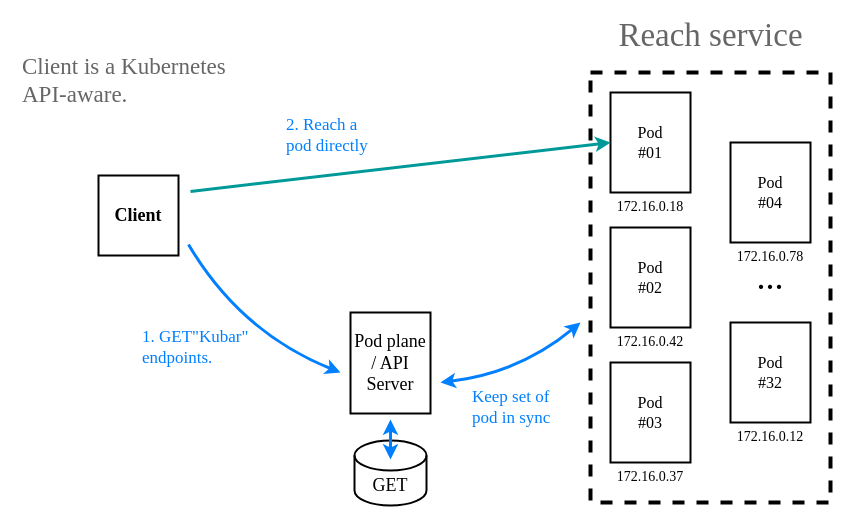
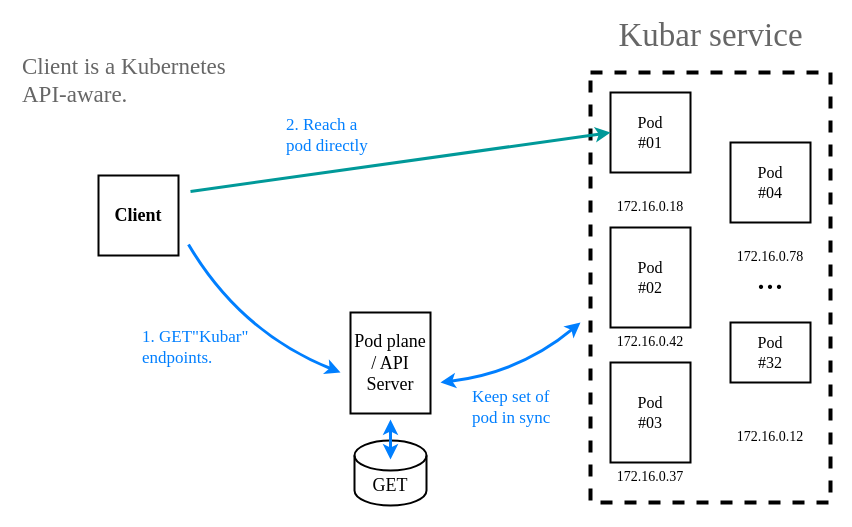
  <mxCell id="0" />
  <mxCell id="1" parent="0" />
  <mxCell id="2" value="" style="rounded=0;whiteSpace=wrap;html=1;strokeWidth=4;dashed=1;fontFamily=Comic Sans MS;" parent="1" vertex="1"><mxGeometry x="590" y="72" width="240" height="430" as="geometry" /></mxCell>
  <mxCell id="3" value="&lt;font style=&quot;font-size: 18px;&quot;&gt;Client&lt;/font&gt;" style="rounded=0;whiteSpace=wrap;html=1;strokeColor=default;strokeWidth=2;fontFamily=Comic Sans MS;fontStyle=1" parent="1" vertex="1"><mxGeometry x="98" y="175" width="80" height="80" as="geometry" /></mxCell>
  <mxCell id="4" value="&lt;span style=&quot;font-size: 18px;&quot;&gt;GET&lt;/span&gt;" style="shape=cylinder3;whiteSpace=wrap;html=1;boundedLbl=1;backgroundOutline=1;size=15;strokeWidth=2;fontFamily=Comic Sans MS;" parent="1" vertex="1"><mxGeometry x="354" y="440" width="72" height="65" as="geometry" /></mxCell>
- <mxCell id="5" value="&lt;font style=&quot;font-size: 16px;&quot;&gt;&lt;font style=&quot;font-size: 16px;&quot;&gt;Pod&lt;br style=&quot;font-size: 16px;&quot;&gt;#01&lt;/font&gt;&lt;br style=&quot;font-size: 16px;&quot;&gt;&lt;/font&gt;" style="rounded=0;whiteSpace=wrap;html=1;strokeColor=default;strokeWidth=2;fontFamily=Comic Sans MS;fontSize=16;" parent="1" vertex="1"><mxGeometry x="610" y="92" width="80" height="100" as="geometry" /></mxCell>
+ <mxCell id="5" value="&lt;font style=&quot;font-size: 16px;&quot;&gt;&lt;font style=&quot;font-size: 16px;&quot;&gt;Pod&lt;br style=&quot;font-size: 16px;&quot;&gt;#01&lt;/font&gt;&lt;br style=&quot;font-size: 16px;&quot;&gt;&lt;/font&gt;" style="rounded=0;whiteSpace=wrap;html=1;strokeColor=default;strokeWidth=2;fontFamily=Comic Sans MS;fontSize=16;" parent="1" vertex="1"><mxGeometry x="610" y="92" width="80" height="80" as="geometry" /></mxCell>
  <mxCell id="6" value="&lt;font style=&quot;font-size: 16px;&quot;&gt;&lt;font style=&quot;font-size: 16px;&quot;&gt;Pod&lt;br style=&quot;font-size: 16px;&quot;&gt;#02&lt;/font&gt;&lt;br style=&quot;font-size: 16px;&quot;&gt;&lt;/font&gt;" style="rounded=0;whiteSpace=wrap;html=1;strokeColor=default;strokeWidth=2;fontFamily=Comic Sans MS;fontSize=16;" parent="1" vertex="1"><mxGeometry x="610" y="227" width="80" height="100" as="geometry" /></mxCell>
  <mxCell id="7" value="&lt;font style=&quot;font-size: 14px;&quot;&gt;172.16.0.18&lt;/font&gt;" style="text;html=1;strokeColor=none;fillColor=none;align=center;verticalAlign=middle;whiteSpace=wrap;rounded=0;fontFamily=Comic Sans MS;" parent="1" vertex="1"><mxGeometry x="600" y="192" width="100" height="30" as="geometry" /></mxCell>
  <mxCell id="8" value="&lt;font style=&quot;font-size: 14px;&quot;&gt;172.16.0.42&lt;/font&gt;" style="text;html=1;strokeColor=none;fillColor=none;align=center;verticalAlign=middle;whiteSpace=wrap;rounded=0;fontFamily=Comic Sans MS;" parent="1" vertex="1"><mxGeometry x="600" y="327" width="100" height="30" as="geometry" /></mxCell>
  <mxCell id="9" value="&lt;font style=&quot;font-size: 16px;&quot;&gt;&lt;font style=&quot;font-size: 16px;&quot;&gt;Pod&lt;br style=&quot;font-size: 16px;&quot;&gt;#03&lt;/font&gt;&lt;br style=&quot;font-size: 16px;&quot;&gt;&lt;/font&gt;" style="rounded=0;whiteSpace=wrap;html=1;strokeColor=default;strokeWidth=2;fontFamily=Comic Sans MS;fontSize=16;" parent="1" vertex="1"><mxGeometry x="610" y="362" width="80" height="100" as="geometry" /></mxCell>
  <mxCell id="10" value="&lt;font style=&quot;font-size: 14px;&quot;&gt;172.16.0.37&lt;/font&gt;" style="text;html=1;strokeColor=none;fillColor=none;align=center;verticalAlign=middle;whiteSpace=wrap;rounded=0;fontFamily=Comic Sans MS;" parent="1" vertex="1"><mxGeometry x="600" y="462" width="100" height="30" as="geometry" /></mxCell>
- <mxCell id="11" value="&lt;font style=&quot;font-size: 16px;&quot;&gt;&lt;font style=&quot;font-size: 16px;&quot;&gt;Pod&lt;br style=&quot;font-size: 16px;&quot;&gt;#04&lt;/font&gt;&lt;br style=&quot;font-size: 16px;&quot;&gt;&lt;/font&gt;" style="rounded=0;whiteSpace=wrap;html=1;strokeColor=default;strokeWidth=2;fontFamily=Comic Sans MS;fontSize=16;" parent="1" vertex="1"><mxGeometry x="730" y="142" width="80" height="100" as="geometry" /></mxCell>
+ <mxCell id="11" value="&lt;font style=&quot;font-size: 16px;&quot;&gt;&lt;font style=&quot;font-size: 16px;&quot;&gt;Pod&lt;br style=&quot;font-size: 16px;&quot;&gt;#04&lt;/font&gt;&lt;br style=&quot;font-size: 16px;&quot;&gt;&lt;/font&gt;" style="rounded=0;whiteSpace=wrap;html=1;strokeColor=default;strokeWidth=2;fontFamily=Comic Sans MS;fontSize=16;" parent="1" vertex="1"><mxGeometry x="730" y="142" width="80" height="80" as="geometry" /></mxCell>
  <mxCell id="12" value="&lt;font style=&quot;font-size: 14px;&quot;&gt;172.16.0.78&lt;/font&gt;" style="text;html=1;strokeColor=none;fillColor=none;align=center;verticalAlign=middle;whiteSpace=wrap;rounded=0;fontFamily=Comic Sans MS;" parent="1" vertex="1"><mxGeometry x="720" y="242" width="100" height="30" as="geometry" /></mxCell>
- <mxCell id="13" value="&lt;font style=&quot;font-size: 16px;&quot;&gt;&lt;font style=&quot;font-size: 16px;&quot;&gt;Pod&lt;br style=&quot;font-size: 16px;&quot;&gt;#32&lt;/font&gt;&lt;br style=&quot;font-size: 16px;&quot;&gt;&lt;/font&gt;" style="rounded=0;whiteSpace=wrap;html=1;strokeColor=default;strokeWidth=2;fontFamily=Comic Sans MS;fontSize=16;" parent="1" vertex="1"><mxGeometry x="730" y="322" width="80" height="100" as="geometry" /></mxCell>
+ <mxCell id="13" value="&lt;font style=&quot;font-size: 16px;&quot;&gt;&lt;font style=&quot;font-size: 16px;&quot;&gt;Pod&lt;br style=&quot;font-size: 16px;&quot;&gt;#32&lt;/font&gt;&lt;br style=&quot;font-size: 16px;&quot;&gt;&lt;/font&gt;" style="rounded=0;whiteSpace=wrap;html=1;strokeColor=default;strokeWidth=2;fontFamily=Comic Sans MS;fontSize=16;" parent="1" vertex="1"><mxGeometry x="730" y="322" width="80" height="60" as="geometry" /></mxCell>
  <mxCell id="14" value="&lt;font style=&quot;font-size: 14px;&quot;&gt;172.16.0.12&lt;/font&gt;" style="text;html=1;strokeColor=none;fillColor=none;align=center;verticalAlign=middle;whiteSpace=wrap;rounded=0;fontFamily=Comic Sans MS;" parent="1" vertex="1"><mxGeometry x="720" y="422" width="100" height="30" as="geometry" /></mxCell>
  <mxCell id="15" value="&lt;font style=&quot;font-size: 36px;&quot;&gt;...&lt;/font&gt;" style="text;html=1;strokeColor=none;fillColor=none;align=center;verticalAlign=middle;whiteSpace=wrap;rounded=0;fontFamily=Comic Sans MS;horizontal=1;" parent="1" vertex="1"><mxGeometry x="720" y="269" width="100" height="16" as="geometry" /></mxCell>
  <mxCell id="16" value="" style="curved=1;endArrow=classic;html=1;rounded=0;strokeWidth=3;strokeColor=#007FFF;fontFamily=Comic Sans MS;fontColor=#007FFF;" parent="1" edge="1"><mxGeometry width="50" height="50" relative="1" as="geometry"><mxPoint x="188" y="244" as="sourcePoint" /><mxPoint x="340" y="372" as="targetPoint" /><Array as="points"><mxPoint x="240" y="332" /></Array></mxGeometry></mxCell>
  <mxCell id="17" value="&lt;font color=&quot;#007fff&quot; style=&quot;font-size: 17px;&quot;&gt;1. GET&quot;Kubar&quot; endpoints.&lt;/font&gt;" style="text;html=1;strokeColor=none;fillColor=none;align=left;verticalAlign=middle;whiteSpace=wrap;rounded=0;fontFamily=Comic Sans MS;fontSize=17;" parent="1" vertex="1"><mxGeometry x="140" y="332" width="130" height="30" as="geometry" /></mxCell>
  <mxCell id="18" value="" style="endArrow=classic;html=1;rounded=0;strokeColor=#009999;strokeWidth=3;fontFamily=Comic Sans MS;entryX=0;entryY=0.5;entryDx=0;entryDy=0;" parent="1" target="5" edge="1"><mxGeometry width="50" height="50" relative="1" as="geometry"><mxPoint x="190" y="191" as="sourcePoint" /><mxPoint x="600" y="132" as="targetPoint" /></mxGeometry></mxCell>
  <mxCell id="19" value="&lt;font color=&quot;#007fff&quot; style=&quot;font-size: 17px;&quot;&gt;2. Reach a &lt;br&gt;pod directly&lt;/font&gt;" style="text;html=1;strokeColor=none;fillColor=none;align=left;verticalAlign=middle;whiteSpace=wrap;rounded=0;fontFamily=Comic Sans MS;fontSize=17;" parent="1" vertex="1"><mxGeometry x="284" y="120" width="155" height="30" as="geometry" /></mxCell>
- <mxCell id="20" value="&lt;font style=&quot;font-size: 33px;&quot;&gt;Reach service&lt;/font&gt;" style="text;html=1;strokeColor=none;fillColor=none;align=center;verticalAlign=middle;whiteSpace=wrap;rounded=0;fontStyle=0;fontSize=33;fontColor=#666666;fontFamily=Comic Sans MS;" parent="1" vertex="1"><mxGeometry x="591.5" y="20" width="237" height="30" as="geometry" /></mxCell>
+ <mxCell id="20" value="&lt;font style=&quot;font-size: 33px;&quot;&gt;Kubar service&lt;/font&gt;" style="text;html=1;strokeColor=none;fillColor=none;align=center;verticalAlign=middle;whiteSpace=wrap;rounded=0;fontStyle=0;fontSize=33;fontColor=#666666;fontFamily=Comic Sans MS;" parent="1" vertex="1"><mxGeometry x="591.5" y="20" width="237" height="30" as="geometry" /></mxCell>
  <mxCell id="21" value="&lt;font style=&quot;font-size: 18px;&quot;&gt;Pod plane / API Server&lt;/font&gt;" style="rounded=0;whiteSpace=wrap;html=1;strokeColor=default;strokeWidth=2;fontFamily=Comic Sans MS;fontStyle=0" parent="1" vertex="1"><mxGeometry x="350" y="312" width="80" height="101" as="geometry" /></mxCell>
  <mxCell id="22" value="" style="curved=1;endArrow=classic;html=1;rounded=0;strokeWidth=3;strokeColor=#007FFF;fontFamily=Comic Sans MS;startArrow=classic;startFill=1;" parent="1" edge="1"><mxGeometry width="50" height="50" relative="1" as="geometry"><mxPoint x="440" y="382" as="sourcePoint" /><mxPoint x="580" y="322" as="targetPoint" /><Array as="points"><mxPoint x="520" y="372" /></Array></mxGeometry></mxCell>
  <mxCell id="23" value="" style="endArrow=classic;html=1;rounded=0;strokeWidth=3;strokeColor=#007FFF;fontFamily=Comic Sans MS;startArrow=classic;startFill=1;" parent="1" edge="1"><mxGeometry width="50" height="50" relative="1" as="geometry"><mxPoint x="390" y="419" as="sourcePoint" /><mxPoint x="390" y="459" as="targetPoint" /></mxGeometry></mxCell>
  <mxCell id="24" value="&lt;font color=&quot;#007fff&quot; style=&quot;font-size: 17px;&quot;&gt;Keep set of &lt;br&gt;pod in sync&lt;/font&gt;" style="text;html=1;strokeColor=none;fillColor=none;align=left;verticalAlign=middle;whiteSpace=wrap;rounded=0;fontFamily=Comic Sans MS;fontSize=17;" parent="1" vertex="1"><mxGeometry x="470" y="392" width="111.5" height="30" as="geometry" /></mxCell>
  <mxCell id="25" value="Client is a Kubernetes API-aware." style="text;html=1;strokeColor=none;fillColor=none;align=left;verticalAlign=middle;whiteSpace=wrap;rounded=0;fontSize=23;fontFamily=Comic Sans MS;fontStyle=0;fontColor=#666666;" parent="1" vertex="1"><mxGeometry x="20" y="65" width="251" height="30" as="geometry" /></mxCell>
